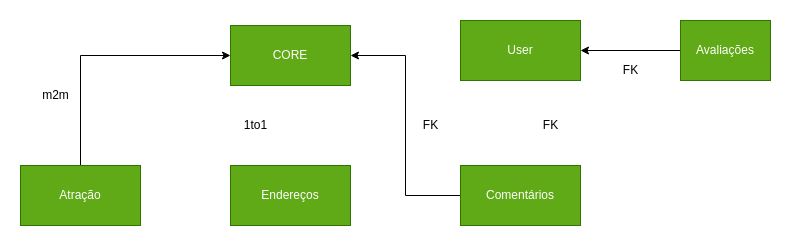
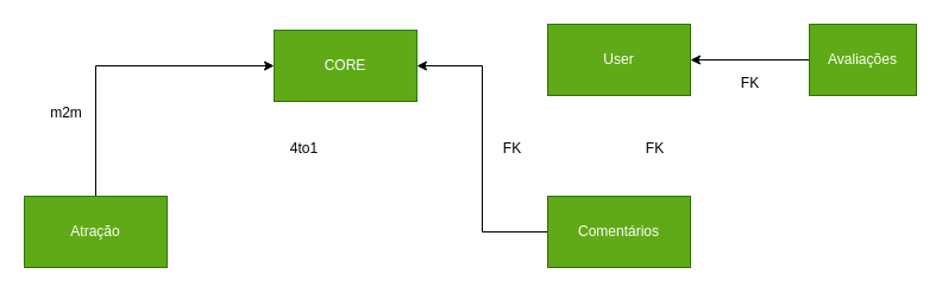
  <mxCell id="0" />
  <mxCell id="1" parent="0" />
  <mxCell id="2" style="edgeStyle=orthogonalEdgeStyle;rounded=0;orthogonalLoop=1;jettySize=auto;html=1;" parent="1" source="3" target="4" edge="1"><mxGeometry relative="1" as="geometry"><Array as="points"><mxPoint x="80" y="55" /></Array></mxGeometry></mxCell>
  <mxCell id="3" value="Atração" style="rounded=0;whiteSpace=wrap;html=1;fillColor=#60a917;fontColor=#ffffff;strokeColor=#2D7600;" parent="1" vertex="1"><mxGeometry x="20" y="165" width="120" height="60" as="geometry" /></mxCell>
  <mxCell id="4" value="CORE" style="rounded=0;whiteSpace=wrap;html=1;fillColor=#60a917;fontColor=#ffffff;strokeColor=#2D7600;" parent="1" vertex="1"><mxGeometry x="230" y="25" width="120" height="60" as="geometry" /></mxCell>
  <mxCell id="5" value="m2m" style="text;html=1;align=center;verticalAlign=middle;resizable=0;points=[];autosize=1;strokeColor=none;fillColor=none;" parent="1" vertex="1"><mxGeometry x="30" y="80" width="50" height="30" as="geometry" /></mxCell>
- <mxCell id="6" value="Endereços" style="rounded=0;whiteSpace=wrap;html=1;fillColor=#60a917;fontColor=#ffffff;strokeColor=#2D7600;" parent="1" vertex="1"><mxGeometry x="230" y="165" width="120" height="60" as="geometry" /></mxCell>
- <mxCell id="7" value="1to1" style="text;html=1;align=center;verticalAlign=middle;resizable=0;points=[];autosize=1;strokeColor=none;fillColor=none;" parent="1" vertex="1"><mxGeometry x="230" y="110" width="50" height="30" as="geometry" /></mxCell>
+ <mxCell id="7" value="4to1" style="text;html=1;align=center;verticalAlign=middle;resizable=0;points=[];autosize=1;strokeColor=none;fillColor=none;" parent="1" vertex="1"><mxGeometry x="230" y="110" width="50" height="30" as="geometry" /></mxCell>
  <mxCell id="8" style="edgeStyle=orthogonalEdgeStyle;rounded=0;orthogonalLoop=1;jettySize=auto;html=1;entryX=1;entryY=0.5;entryDx=0;entryDy=0;" parent="1" source="9" target="4" edge="1"><mxGeometry relative="1" as="geometry" /></mxCell>
  <mxCell id="9" value="Comentários" style="rounded=0;whiteSpace=wrap;html=1;fillColor=#60a917;fontColor=#ffffff;strokeColor=#2D7600;" parent="1" vertex="1"><mxGeometry x="460" y="165" width="120" height="60" as="geometry" /></mxCell>
  <mxCell id="10" value="User" style="rounded=0;whiteSpace=wrap;html=1;fillColor=#60a917;fontColor=#ffffff;strokeColor=#2D7600;" parent="1" vertex="1"><mxGeometry x="460" y="20" width="120" height="60" as="geometry" /></mxCell>
  <mxCell id="11" value="FK" style="text;html=1;align=center;verticalAlign=middle;resizable=0;points=[];autosize=1;strokeColor=none;fillColor=none;" parent="1" vertex="1"><mxGeometry x="530" y="110" width="40" height="30" as="geometry" /></mxCell>
  <mxCell id="12" value="FK" style="text;html=1;align=center;verticalAlign=middle;resizable=0;points=[];autosize=1;strokeColor=none;fillColor=none;" parent="1" vertex="1"><mxGeometry x="410" y="110" width="40" height="30" as="geometry" /></mxCell>
  <mxCell id="13" style="edgeStyle=none;html=1;entryX=1;entryY=0.5;entryDx=0;entryDy=0;" parent="1" source="14" target="10" edge="1"><mxGeometry relative="1" as="geometry" /></mxCell>
  <mxCell id="14" value="Avaliações&lt;br&gt;" style="rounded=0;whiteSpace=wrap;html=1;fillColor=#60a917;fontColor=#ffffff;strokeColor=#2D7600;" parent="1" vertex="1"><mxGeometry x="680" y="20" width="90" height="60" as="geometry" /></mxCell>
  <mxCell id="15" value="FK" style="text;html=1;align=center;verticalAlign=middle;resizable=0;points=[];autosize=1;strokeColor=none;fillColor=none;" parent="1" vertex="1"><mxGeometry x="610" y="55" width="40" height="30" as="geometry" /></mxCell>
